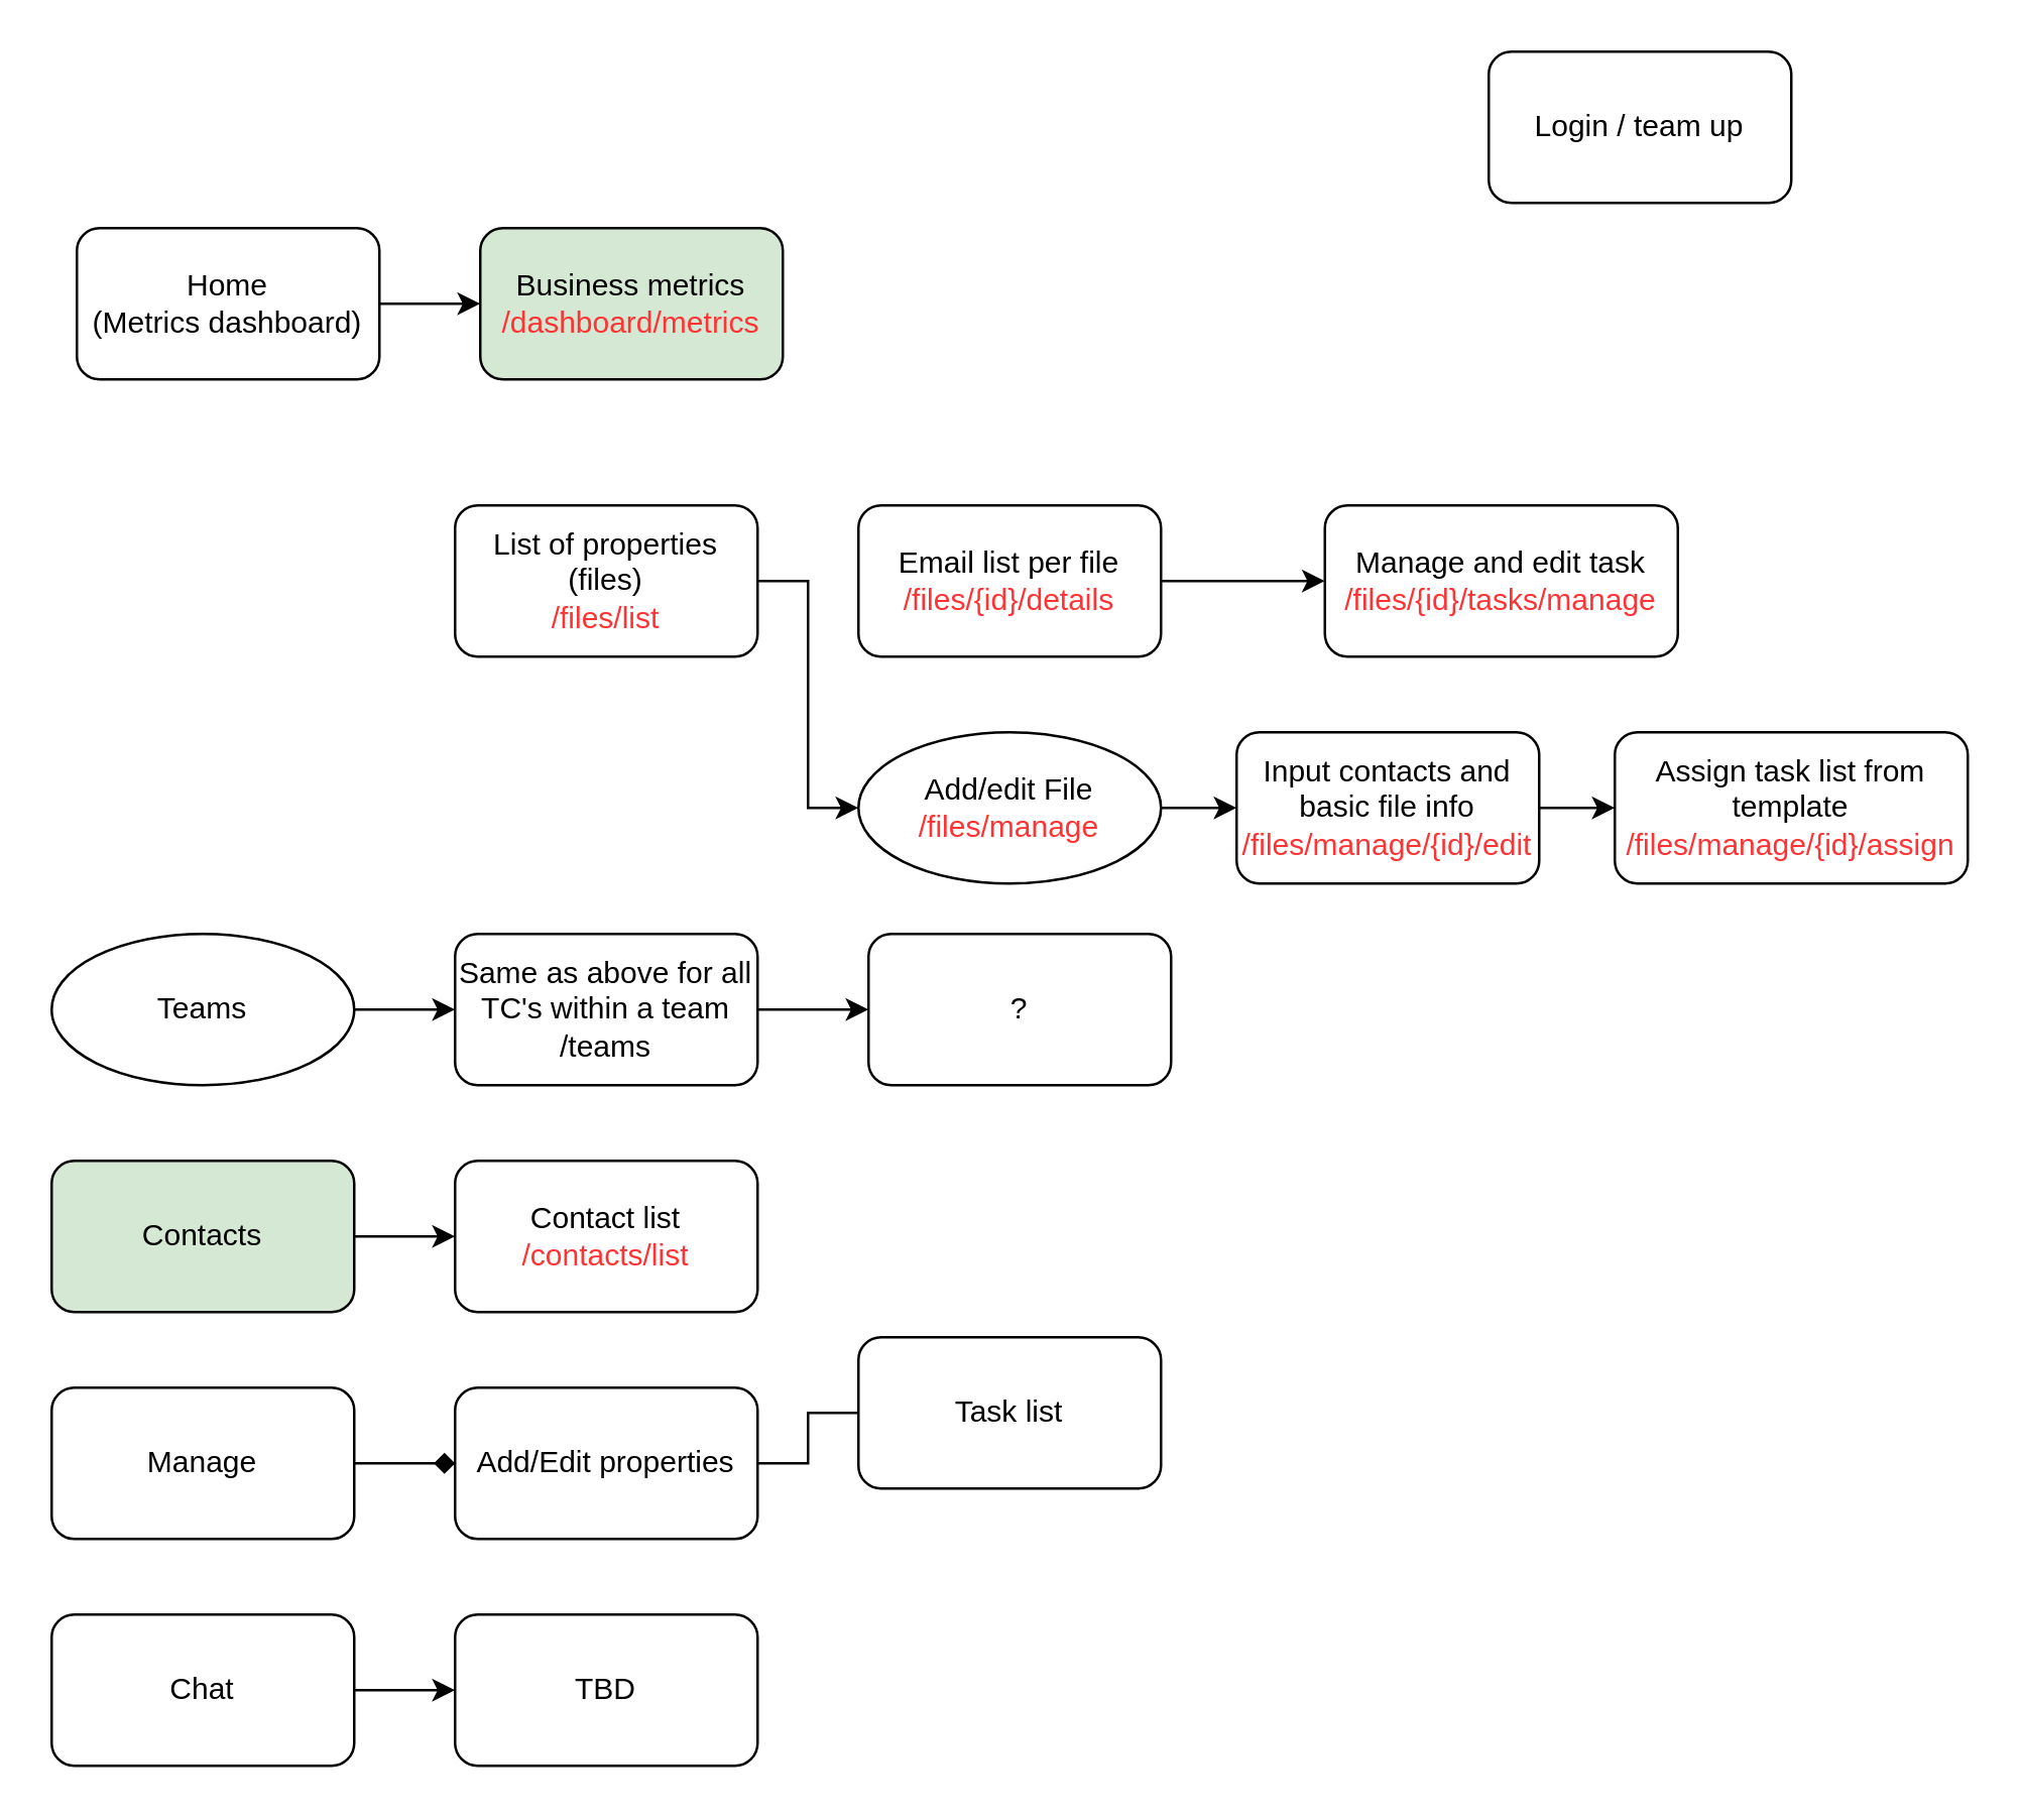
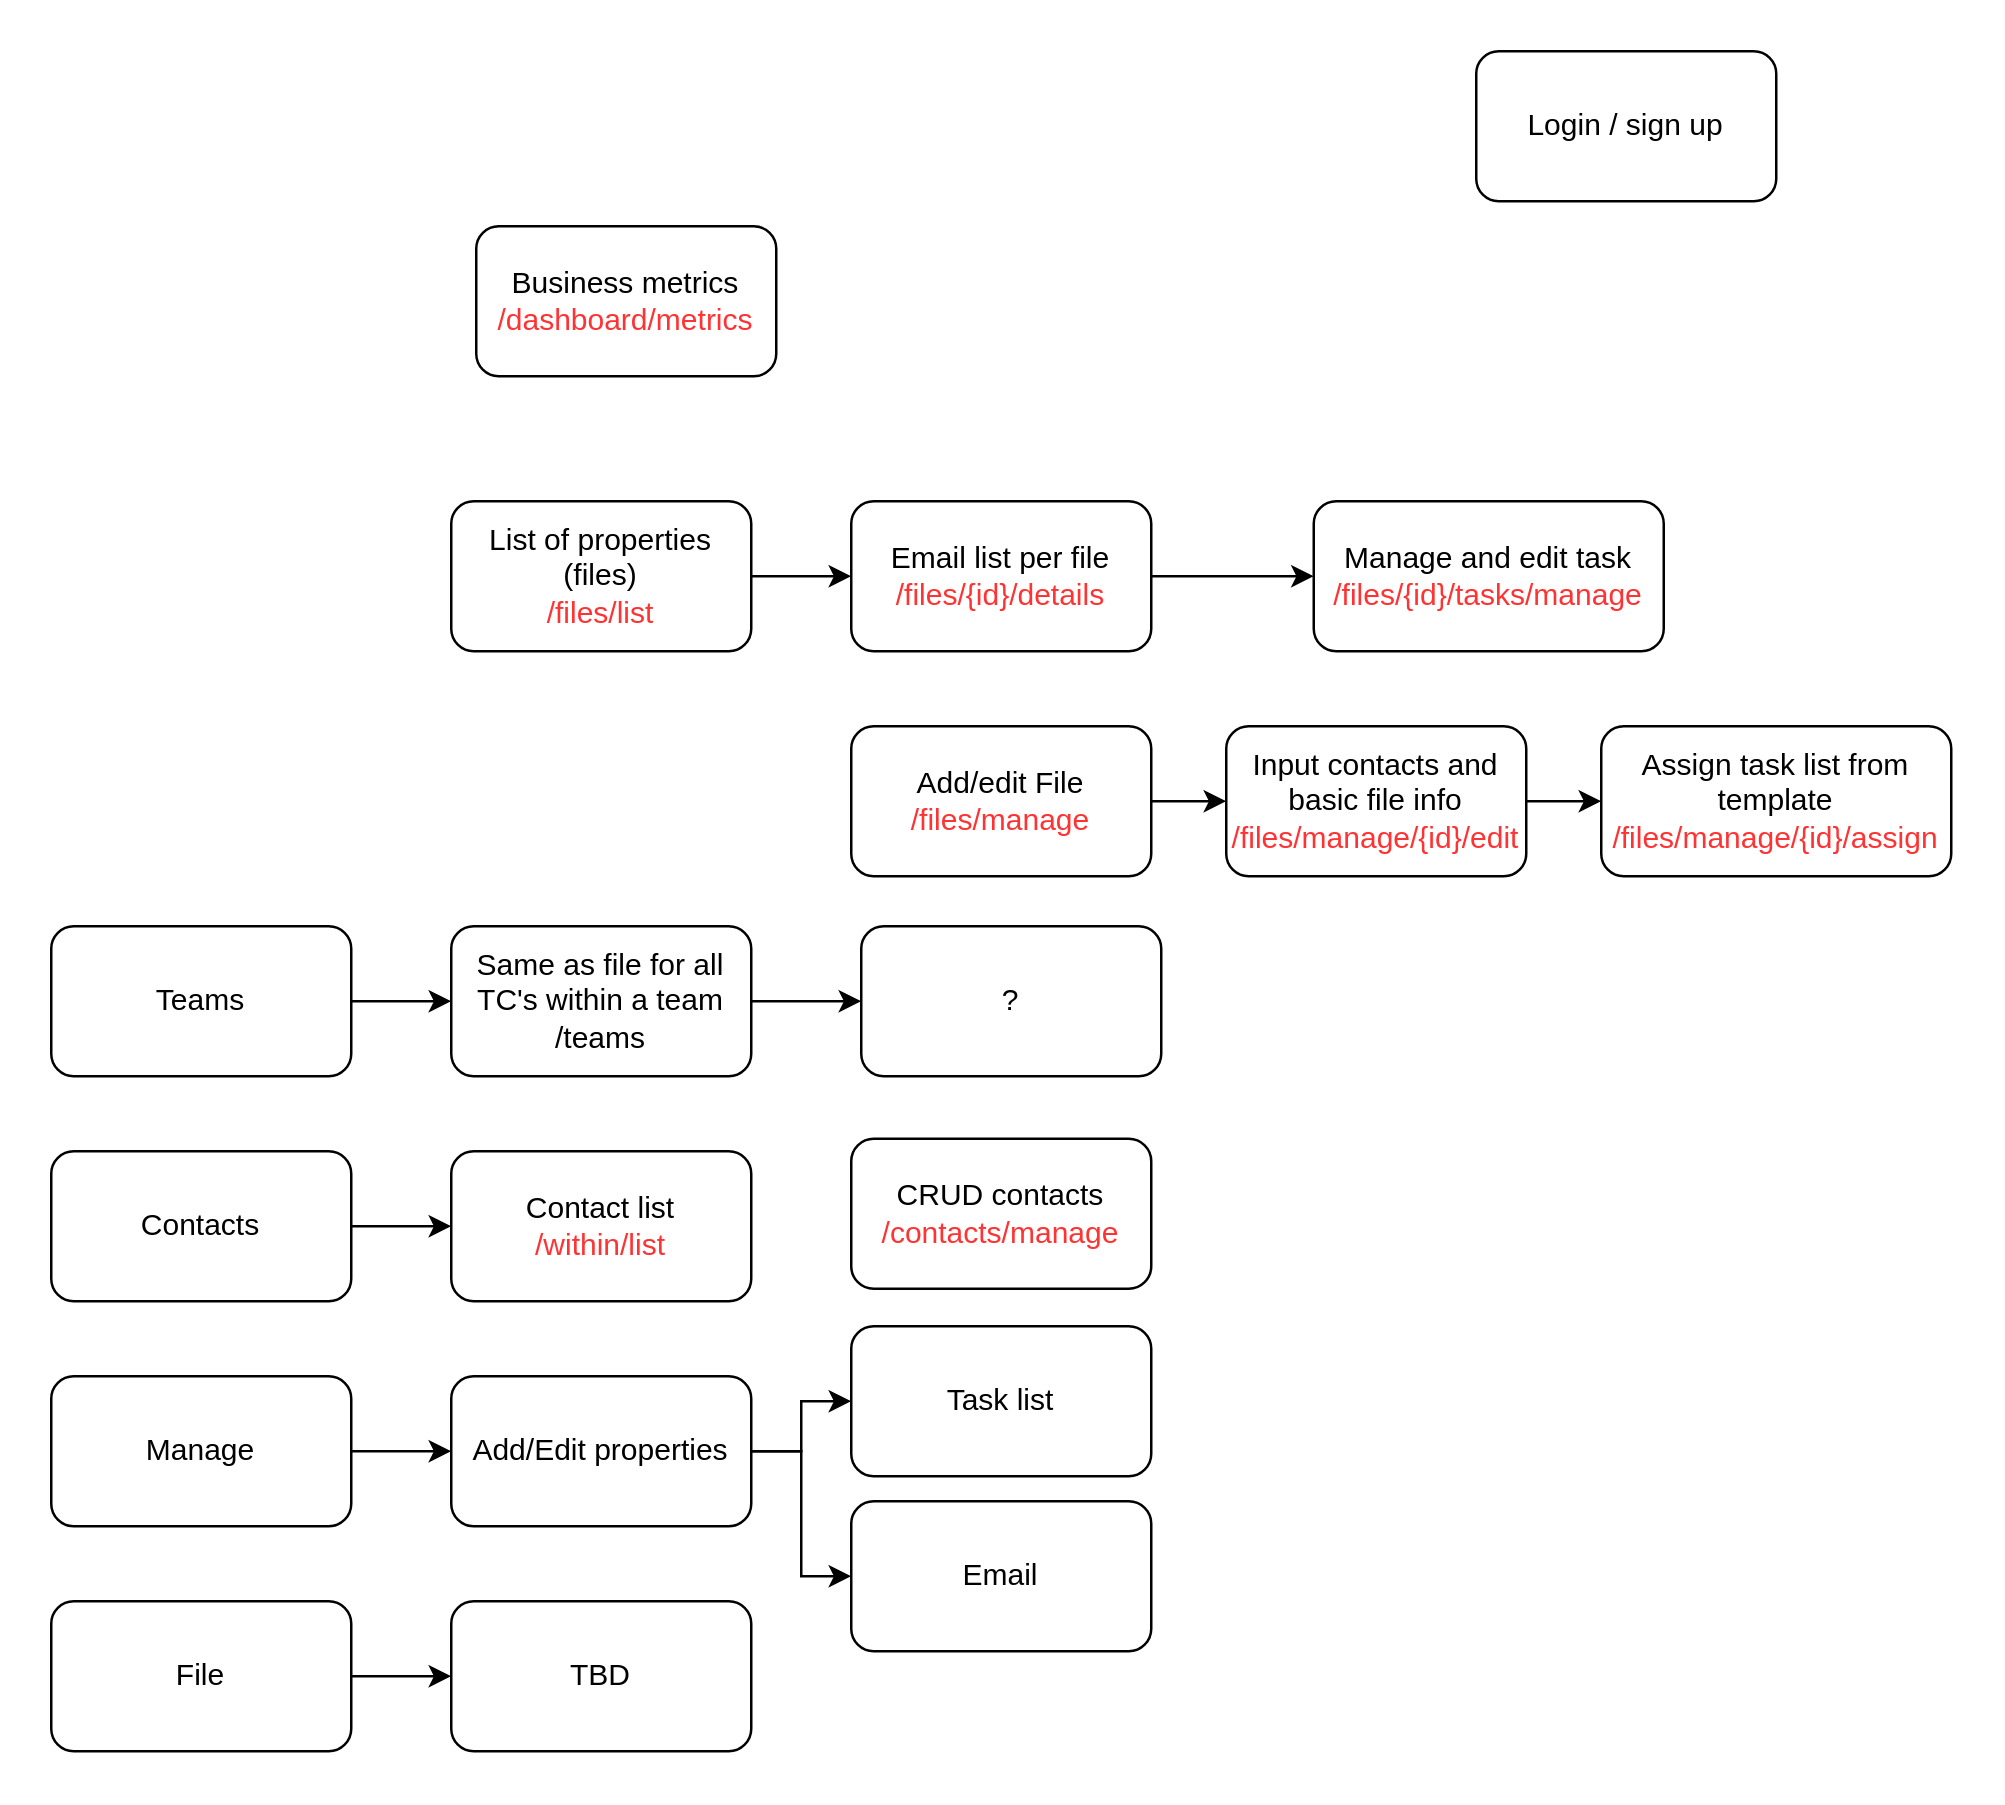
  <mxCell id="0" />
  <mxCell id="1" parent="0" />
- <mxCell id="2" style="edgeStyle=orthogonalEdgeStyle;rounded=0;orthogonalLoop=1;jettySize=auto;html=1;" edge="1" parent="1" source="3" target="13"><mxGeometry relative="1" as="geometry" /></mxCell>
- <mxCell id="3" value="Home&lt;br&gt;(Metrics dashboard)" style="rounded=1;whiteSpace=wrap;html=1;" vertex="1" parent="1"><mxGeometry x="30" y="90" width="120" height="60" as="geometry" /></mxCell>
  <mxCell id="4" style="edgeStyle=orthogonalEdgeStyle;rounded=0;orthogonalLoop=1;jettySize=auto;html=1;entryX=0;entryY=0.5;entryDx=0;entryDy=0;" edge="1" parent="1" source="5" target="26"><mxGeometry relative="1" as="geometry" /></mxCell>
- <mxCell id="5" value="Teams" style="ellipse;whiteSpace=wrap;html=1;" vertex="1" parent="1"><mxGeometry x="20" y="370" width="120" height="60" as="geometry" /></mxCell>
+ <mxCell id="5" value="Teams" style="rounded=1;whiteSpace=wrap;html=1;" vertex="1" parent="1"><mxGeometry x="20" y="370" width="120" height="60" as="geometry" /></mxCell>
  <mxCell id="6" style="edgeStyle=orthogonalEdgeStyle;rounded=0;orthogonalLoop=1;jettySize=auto;html=1;entryX=0;entryY=0.5;entryDx=0;entryDy=0;" edge="1" parent="1" source="7" target="27"><mxGeometry relative="1" as="geometry" /></mxCell>
- <mxCell id="7" value="Contacts" style="rounded=1;whiteSpace=wrap;html=1;fillColor=#d5e8d4;" vertex="1" parent="1"><mxGeometry x="20" y="460" width="120" height="60" as="geometry" /></mxCell>
- <mxCell id="8" style="edgeStyle=orthogonalEdgeStyle;rounded=0;orthogonalLoop=1;jettySize=auto;html=1;endArrow=diamond;" edge="1" parent="1" source="9" target="30"><mxGeometry relative="1" as="geometry" /></mxCell>
+ <mxCell id="7" value="Contacts" style="rounded=1;whiteSpace=wrap;html=1;" vertex="1" parent="1"><mxGeometry x="20" y="460" width="120" height="60" as="geometry" /></mxCell>
+ <mxCell id="8" style="edgeStyle=orthogonalEdgeStyle;rounded=0;orthogonalLoop=1;jettySize=auto;html=1;" edge="1" parent="1" source="9" target="30"><mxGeometry relative="1" as="geometry" /></mxCell>
  <mxCell id="9" value="Manage" style="rounded=1;whiteSpace=wrap;html=1;" vertex="1" parent="1"><mxGeometry x="20" y="550" width="120" height="60" as="geometry" /></mxCell>
  <mxCell id="10" style="edgeStyle=orthogonalEdgeStyle;rounded=0;orthogonalLoop=1;jettySize=auto;html=1;" edge="1" parent="1" source="11" target="31"><mxGeometry relative="1" as="geometry" /></mxCell>
- <mxCell id="11" value="Chat" style="rounded=1;whiteSpace=wrap;html=1;" vertex="1" parent="1"><mxGeometry x="20" y="640" width="120" height="60" as="geometry" /></mxCell>
- <mxCell id="12" value="Login / team up" style="rounded=1;whiteSpace=wrap;html=1;" vertex="1" parent="1"><mxGeometry x="590" y="20" width="120" height="60" as="geometry" /></mxCell>
- <mxCell id="13" value="Business metrics&lt;br&gt;&lt;font color=&quot;#ff3333&quot;&gt;/dashboard/metrics&lt;/font&gt;" style="rounded=1;whiteSpace=wrap;html=1;fillColor=#d5e8d4;" vertex="1" parent="1"><mxGeometry x="190" y="90" width="120" height="60" as="geometry" /></mxCell>
- <mxCell id="15" style="edgeStyle=orthogonalEdgeStyle;rounded=0;orthogonalLoop=1;jettySize=auto;html=1;entryX=0;entryY=0.5;entryDx=0;entryDy=0;fontColor=#FF3333;" edge="1" parent="1" source="16" target="21"><mxGeometry relative="1" as="geometry" /></mxCell>
+ <mxCell id="11" value="File" style="rounded=1;whiteSpace=wrap;html=1;" vertex="1" parent="1"><mxGeometry x="20" y="640" width="120" height="60" as="geometry" /></mxCell>
+ <mxCell id="12" value="Login / sign up" style="rounded=1;whiteSpace=wrap;html=1;" vertex="1" parent="1"><mxGeometry x="590" y="20" width="120" height="60" as="geometry" /></mxCell>
+ <mxCell id="13" value="Business metrics&lt;br&gt;&lt;font color=&quot;#ff3333&quot;&gt;/dashboard/metrics&lt;/font&gt;" style="rounded=1;whiteSpace=wrap;html=1;" vertex="1" parent="1"><mxGeometry x="190" y="90" width="120" height="60" as="geometry" /></mxCell>
+ <mxCell id="14" style="edgeStyle=orthogonalEdgeStyle;rounded=0;orthogonalLoop=1;jettySize=auto;html=1;entryX=0;entryY=0.5;entryDx=0;entryDy=0;" edge="1" parent="1" source="16" target="18"><mxGeometry relative="1" as="geometry" /></mxCell>
  <mxCell id="16" value="List of properties (files)&lt;br&gt;&lt;font color=&quot;#ff3333&quot;&gt;/files/list&lt;/font&gt;" style="rounded=1;whiteSpace=wrap;html=1;" vertex="1" parent="1"><mxGeometry x="180" y="200" width="120" height="60" as="geometry" /></mxCell>
  <mxCell id="17" style="edgeStyle=orthogonalEdgeStyle;rounded=0;orthogonalLoop=1;jettySize=auto;html=1;entryX=0;entryY=0.5;entryDx=0;entryDy=0;" edge="1" parent="1" source="18" target="19"><mxGeometry relative="1" as="geometry" /></mxCell>
  <mxCell id="18" value="Email list per file&lt;br&gt;&lt;font color=&quot;#ff3333&quot;&gt;/files/{id}/details&lt;/font&gt;" style="rounded=1;whiteSpace=wrap;html=1;" vertex="1" parent="1"><mxGeometry x="340" y="200" width="120" height="60" as="geometry" /></mxCell>
  <mxCell id="19" value="Manage and edit task&lt;br&gt;&lt;font color=&quot;#ff3333&quot;&gt;/files/{id}/tasks/manage&lt;/font&gt;" style="rounded=1;whiteSpace=wrap;html=1;" vertex="1" parent="1"><mxGeometry x="525" y="200" width="140" height="60" as="geometry" /></mxCell>
  <mxCell id="20" style="edgeStyle=orthogonalEdgeStyle;rounded=0;orthogonalLoop=1;jettySize=auto;html=1;" edge="1" parent="1" source="21" target="23"><mxGeometry relative="1" as="geometry" /></mxCell>
- <mxCell id="21" value="Add/edit File&lt;br&gt;&lt;font color=&quot;#ff3333&quot;&gt;/files/manage&lt;/font&gt;" style="ellipse;whiteSpace=wrap;html=1;" vertex="1" parent="1"><mxGeometry x="340" y="290" width="120" height="60" as="geometry" /></mxCell>
+ <mxCell id="21" value="Add/edit File&lt;br&gt;&lt;font color=&quot;#ff3333&quot;&gt;/files/manage&lt;/font&gt;" style="rounded=1;whiteSpace=wrap;html=1;" vertex="1" parent="1"><mxGeometry x="340" y="290" width="120" height="60" as="geometry" /></mxCell>
  <mxCell id="22" style="edgeStyle=orthogonalEdgeStyle;rounded=0;orthogonalLoop=1;jettySize=auto;html=1;entryX=0;entryY=0.5;entryDx=0;entryDy=0;" edge="1" parent="1" source="23" target="24"><mxGeometry relative="1" as="geometry" /></mxCell>
  <mxCell id="23" value="Input contacts and basic file info&lt;br&gt;&lt;font color=&quot;#ff3333&quot;&gt;/files/manage/{id}/edit&lt;/font&gt;" style="rounded=1;whiteSpace=wrap;html=1;" vertex="1" parent="1"><mxGeometry x="490" y="290" width="120" height="60" as="geometry" /></mxCell>
  <mxCell id="24" value="Assign task list from template&lt;br&gt;&lt;font color=&quot;#ff3333&quot;&gt;/files/manage/{id}/assign&lt;/font&gt;" style="rounded=1;whiteSpace=wrap;html=1;" vertex="1" parent="1"><mxGeometry x="640" y="290" width="140" height="60" as="geometry" /></mxCell>
  <mxCell id="25" style="edgeStyle=orthogonalEdgeStyle;rounded=0;orthogonalLoop=1;jettySize=auto;html=1;entryX=0;entryY=0.5;entryDx=0;entryDy=0;fontColor=#FF3333;" edge="1" parent="1" source="26" target="34"><mxGeometry relative="1" as="geometry" /></mxCell>
- <mxCell id="26" value="Same as above for all TC's within a team&lt;br&gt;/teams" style="rounded=1;whiteSpace=wrap;html=1;" vertex="1" parent="1"><mxGeometry x="180" y="370" width="120" height="60" as="geometry" /></mxCell>
- <mxCell id="27" value="Contact list&lt;br&gt;&lt;font color=&quot;#ff3333&quot;&gt;/contacts/list&lt;/font&gt;" style="rounded=1;whiteSpace=wrap;html=1;" vertex="1" parent="1"><mxGeometry x="180" y="460" width="120" height="60" as="geometry" /></mxCell>
- <mxCell id="28" style="edgeStyle=orthogonalEdgeStyle;rounded=0;orthogonalLoop=1;jettySize=auto;html=1;entryX=0;entryY=0.5;entryDx=0;entryDy=0;endArrow=none;" edge="1" parent="1" source="30" target="32"><mxGeometry relative="1" as="geometry" /></mxCell>
+ <mxCell id="26" value="Same as file for all TC's within a team&lt;br&gt;/teams" style="rounded=1;whiteSpace=wrap;html=1;" vertex="1" parent="1"><mxGeometry x="180" y="370" width="120" height="60" as="geometry" /></mxCell>
+ <mxCell id="27" value="Contact list&lt;br&gt;&lt;font color=&quot;#ff3333&quot;&gt;/within/list&lt;/font&gt;" style="rounded=1;whiteSpace=wrap;html=1;" vertex="1" parent="1"><mxGeometry x="180" y="460" width="120" height="60" as="geometry" /></mxCell>
+ <mxCell id="28" style="edgeStyle=orthogonalEdgeStyle;rounded=0;orthogonalLoop=1;jettySize=auto;html=1;entryX=0;entryY=0.5;entryDx=0;entryDy=0;" edge="1" parent="1" source="30" target="32"><mxGeometry relative="1" as="geometry" /></mxCell>
+ <mxCell id="29" style="edgeStyle=orthogonalEdgeStyle;rounded=0;orthogonalLoop=1;jettySize=auto;html=1;entryX=0;entryY=0.5;entryDx=0;entryDy=0;" edge="1" parent="1" source="30" target="33"><mxGeometry relative="1" as="geometry" /></mxCell>
  <mxCell id="30" value="Add/Edit properties&lt;br&gt;" style="rounded=1;whiteSpace=wrap;html=1;" vertex="1" parent="1"><mxGeometry x="180" y="550" width="120" height="60" as="geometry" /></mxCell>
  <mxCell id="31" value="TBD" style="rounded=1;whiteSpace=wrap;html=1;" vertex="1" parent="1"><mxGeometry x="180" y="640" width="120" height="60" as="geometry" /></mxCell>
  <mxCell id="32" value="Task list" style="rounded=1;whiteSpace=wrap;html=1;" vertex="1" parent="1"><mxGeometry x="340" y="530" width="120" height="60" as="geometry" /></mxCell>
+ <mxCell id="33" value="Email" style="rounded=1;whiteSpace=wrap;html=1;" vertex="1" parent="1"><mxGeometry x="340" y="600" width="120" height="60" as="geometry" /></mxCell>
  <mxCell id="34" value="?" style="rounded=1;whiteSpace=wrap;html=1;" vertex="1" parent="1"><mxGeometry x="344" y="370" width="120" height="60" as="geometry" /></mxCell>
+ <mxCell id="35" value="CRUD contacts&lt;br&gt;&lt;font color=&quot;#ff3333&quot;&gt;/contacts/manage&lt;/font&gt;" style="rounded=1;whiteSpace=wrap;html=1;" vertex="1" parent="1"><mxGeometry x="340" y="455" width="120" height="60" as="geometry" /></mxCell>
